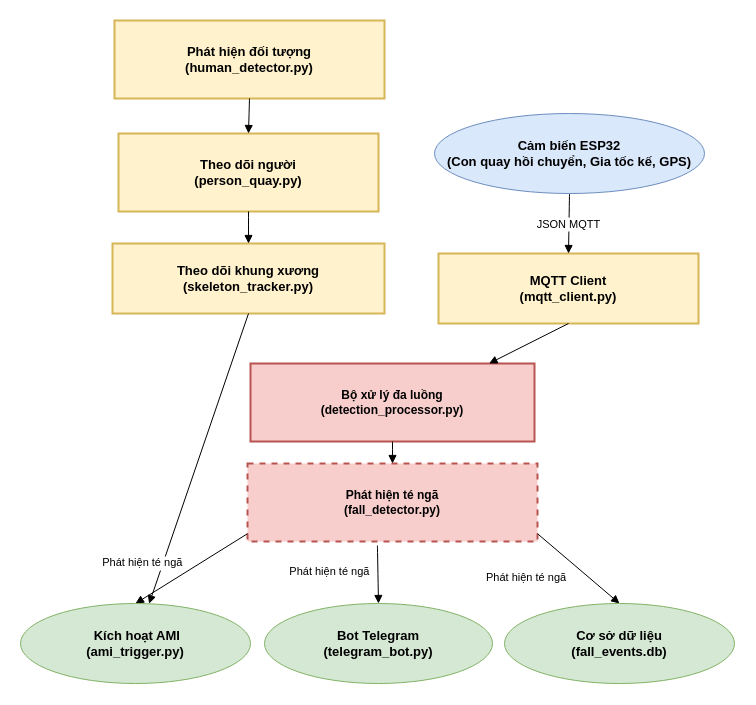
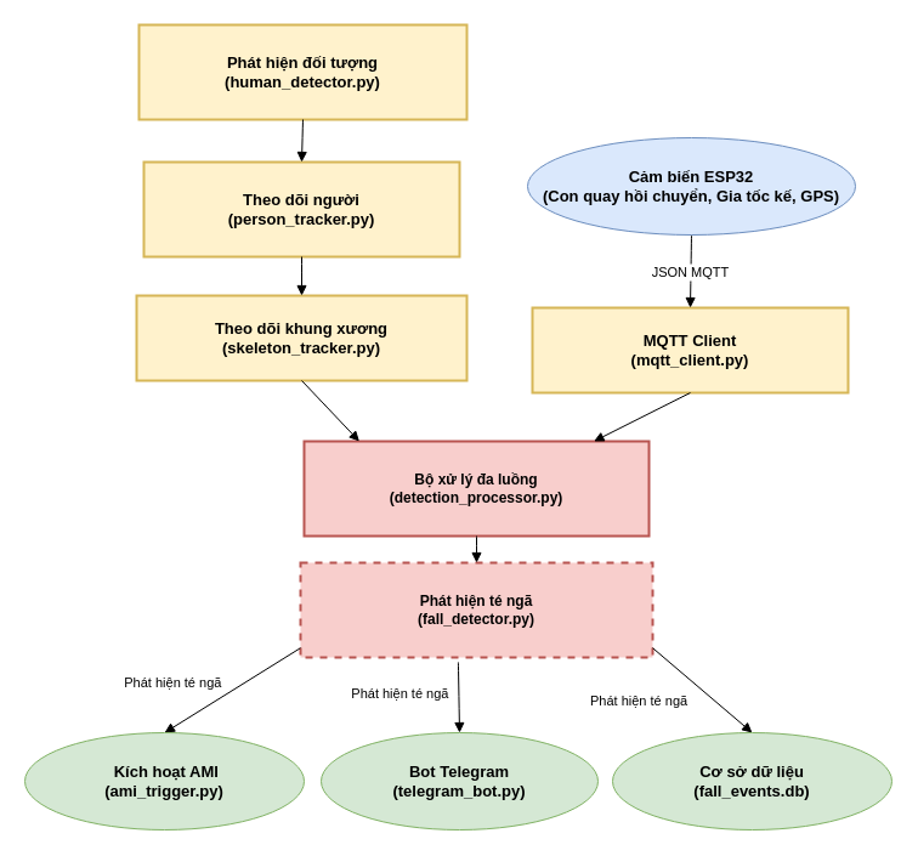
  <mxCell id="0" />
  <mxCell id="1" parent="0" />
  <mxCell id="2" value="MQTT Client&#10;(mqtt_client.py)" style="whiteSpace=wrap;strokeWidth=2;fillColor=#fff2cc;strokeColor=#d6b656;fontSize=13;fontStyle=1" parent="1" vertex="1"><mxGeometry x="438" y="253" width="260" height="70" as="geometry" /></mxCell>
  <mxCell id="3" value="Phát hiện đối tượng&#10;(human_detector.py)" style="whiteSpace=wrap;strokeWidth=2;fillColor=#fff2cc;strokeColor=#d6b656;fontSize=13;fontStyle=1" parent="1" vertex="1"><mxGeometry x="114" y="20" width="270" height="78" as="geometry" /></mxCell>
  <mxCell id="4" value="Theo dõi khung xương&#10;(skeleton_tracker.py)" style="whiteSpace=wrap;strokeWidth=2;fillColor=#fff2cc;strokeColor=#d6b656;fontStyle=1;fontSize=13;" parent="1" vertex="1"><mxGeometry x="112" y="243" width="272" height="70" as="geometry" /></mxCell>
- <mxCell id="5" value="Theo dõi người&#10;(person_quay.py)" style="whiteSpace=wrap;strokeWidth=2;fillColor=#fff2cc;strokeColor=#d6b656;fontSize=13;fontStyle=1" parent="1" vertex="1"><mxGeometry x="118" y="133" width="260" height="78" as="geometry" /></mxCell>
+ <mxCell id="5" value="Theo dõi người&#10;(person_tracker.py)" style="whiteSpace=wrap;strokeWidth=2;fillColor=#fff2cc;strokeColor=#d6b656;fontSize=13;fontStyle=1" parent="1" vertex="1"><mxGeometry x="118" y="133" width="260" height="78" as="geometry" /></mxCell>
  <mxCell id="6" value="Bộ xử lý đa luồng&#10;(detection_processor.py)" style="whiteSpace=wrap;strokeWidth=2;fillColor=#f8cecc;strokeColor=#b85450;fontStyle=1" parent="1" vertex="1"><mxGeometry x="250" y="363" width="284" height="78" as="geometry" /></mxCell>
  <mxCell id="7" value="Phát hiện té ngã&#10;(fall_detector.py)" style="whiteSpace=wrap;strokeWidth=2;fillColor=#f8cecc;strokeColor=#b85450;fontStyle=1;dashed=1;" parent="1" vertex="1"><mxGeometry x="247" y="463" width="290" height="78" as="geometry" /></mxCell>
  <mxCell id="8" value="JSON MQTT" style="curved=1;startArrow=none;endArrow=block;exitX=0.5;exitY=1;entryX=0.5;entryY=0;rounded=0;exitDx=0;exitDy=0;" parent="1" source="17" target="2" edge="1"><mxGeometry relative="1" as="geometry"><Array as="points" /><mxPoint x="568" y="211" as="sourcePoint" /></mxGeometry></mxCell>
  <mxCell id="9" value="" style="curved=1;startArrow=none;endArrow=block;exitX=0.5;exitY=1;entryX=0.5;entryY=0;rounded=0;" parent="1" source="3" target="5" edge="1"><mxGeometry relative="1" as="geometry"><Array as="points" /></mxGeometry></mxCell>
  <mxCell id="10" value="" style="curved=1;startArrow=none;endArrow=block;exitX=0.5;exitY=1;entryX=0.5;entryY=0;rounded=0;" parent="1" source="5" target="4" edge="1"><mxGeometry relative="1" as="geometry"><Array as="points" /></mxGeometry></mxCell>
- <mxCell id="11" value="" style="startArrow=none;endArrow=block;exitX=0.5;exitY=1;rounded=0;" parent="1" source="4" target="18" edge="1"><mxGeometry relative="1" as="geometry" /></mxCell>
+ <mxCell id="11" value="" style="startArrow=none;endArrow=block;exitX=0.5;exitY=1;entryX=0.16;entryY=0;rounded=0;" parent="1" source="4" target="6" edge="1"><mxGeometry relative="1" as="geometry" /></mxCell>
  <mxCell id="12" value="" style="startArrow=none;endArrow=block;exitX=0.5;exitY=1;entryX=0.84;entryY=0;rounded=0;" parent="1" source="2" target="6" edge="1"><mxGeometry relative="1" as="geometry" /></mxCell>
  <mxCell id="13" value="" style="curved=1;startArrow=none;endArrow=block;exitX=0.5;exitY=1;entryX=0.5;entryY=0;rounded=0;" parent="1" source="6" target="7" edge="1"><mxGeometry relative="1" as="geometry"><Array as="points" /></mxGeometry></mxCell>
  <mxCell id="14" value="Phát hiện té ngã" style="startArrow=none;endArrow=block;exitX=0;exitY=0.9;rounded=0;entryX=0.5;entryY=0;entryDx=0;entryDy=0;" parent="1" source="7" target="18" edge="1"><mxGeometry x="0.578" y="-31" relative="1" as="geometry"><mxPoint x="104" y="613" as="targetPoint" /><mxPoint as="offset" /></mxGeometry></mxCell>
  <mxCell id="15" value="Phát hiện té ngã" style="curved=1;startArrow=none;endArrow=block;entryX=0.5;entryY=0;rounded=0;entryDx=0;entryDy=0;exitX=0.448;exitY=1.051;exitDx=0;exitDy=0;exitPerimeter=0;" parent="1" source="7" target="19" edge="1"><mxGeometry x="-0.154" y="-48" relative="1" as="geometry"><Array as="points" /><mxPoint x="383" y="543" as="sourcePoint" /><mxPoint x="392" y="613" as="targetPoint" /><mxPoint as="offset" /></mxGeometry></mxCell>
  <mxCell id="16" value="" style="startArrow=none;endArrow=block;exitX=1;exitY=0.9;entryX=0.5;entryY=0;rounded=0;entryDx=0;entryDy=0;" parent="1" source="7" target="20" edge="1"><mxGeometry relative="1" as="geometry"><mxPoint x="647" y="613" as="targetPoint" /></mxGeometry></mxCell>
  <mxCell id="17" value="&lt;b&gt;&lt;span style=&quot;color: rgb(0, 0, 0); font-size: 13px;&quot;&gt;Cảm biến ESP32&lt;/span&gt;&lt;br style=&quot;padding: 0px; margin: 0px; color: rgb(0, 0, 0); font-size: 13px;&quot;&gt;&lt;span style=&quot;color: rgb(0, 0, 0); font-size: 13px;&quot;&gt;(Con quay hồi chuyển, Gia tốc kế, GPS)&lt;/span&gt;&lt;/b&gt;" style="ellipse;whiteSpace=wrap;html=1;strokeColor=#6c8ebf;fillColor=#dae8fc;" vertex="1" parent="1"><mxGeometry x="434" y="113" width="270" height="80" as="geometry" /></mxCell>
  <mxCell id="18" value="&lt;b&gt;&lt;font style=&quot;font-size: 13px;&quot;&gt;&lt;span style=&quot;color: rgb(0, 0, 0);&quot;&gt;&amp;nbsp;Kích hoạt AMI&lt;/span&gt;&lt;br style=&quot;padding: 0px; margin: 0px; color: rgb(0, 0, 0);&quot;&gt;&lt;span style=&quot;color: rgb(0, 0, 0);&quot;&gt;(ami_trigger.py)&lt;/span&gt;&lt;/font&gt;&lt;/b&gt;" style="ellipse;whiteSpace=wrap;html=1;strokeColor=#82b366;fillColor=#d5e8d4;" vertex="1" parent="1"><mxGeometry x="20" y="603" width="230" height="80" as="geometry" /></mxCell>
  <mxCell id="19" value="&lt;b&gt;&lt;font style=&quot;font-size: 13px;&quot;&gt;&lt;span style=&quot;color: rgb(0, 0, 0);&quot;&gt;Bot Telegram&lt;/span&gt;&lt;br style=&quot;padding: 0px; margin: 0px; color: rgb(0, 0, 0);&quot;&gt;&lt;span style=&quot;color: rgb(0, 0, 0);&quot;&gt;(telegram_bot.py)&lt;/span&gt;&lt;/font&gt;&lt;/b&gt;" style="ellipse;whiteSpace=wrap;html=1;strokeColor=#82b366;fillColor=#d5e8d4;" vertex="1" parent="1"><mxGeometry x="264" y="603" width="228" height="80" as="geometry" /></mxCell>
  <mxCell id="20" value="&lt;b&gt;&lt;font style=&quot;font-size: 13px;&quot;&gt;&lt;span style=&quot;color: rgb(0, 0, 0);&quot;&gt;Cơ sở dữ liệu&lt;/span&gt;&lt;br style=&quot;padding: 0px; margin: 0px; color: rgb(0, 0, 0);&quot;&gt;&lt;span style=&quot;color: rgb(0, 0, 0);&quot;&gt;(fall_events.db)&lt;/span&gt;&lt;/font&gt;&lt;/b&gt;" style="ellipse;whiteSpace=wrap;html=1;strokeColor=#82b366;fillColor=#d5e8d4;" vertex="1" parent="1"><mxGeometry x="504" y="603" width="230" height="80" as="geometry" /></mxCell>
  <mxCell id="21" value="&lt;span style=&quot;color: rgb(0, 0, 0); font-family: Helvetica; font-size: 11px; font-style: normal; font-variant-ligatures: normal; font-variant-caps: normal; font-weight: 400; letter-spacing: normal; orphans: 2; text-align: center; text-indent: 0px; text-transform: none; widows: 2; word-spacing: 0px; -webkit-text-stroke-width: 0px; white-space: nowrap; background-color: rgb(255, 255, 255); text-decoration-thickness: initial; text-decoration-style: initial; text-decoration-color: initial; display: inline !important; float: none;&quot;&gt;Phát hiện té ngã&lt;/span&gt;" style="text;whiteSpace=wrap;html=1;fontColor=#1D3557;" vertex="1" parent="1"><mxGeometry x="484" y="563" width="110" height="40" as="geometry" /></mxCell>
